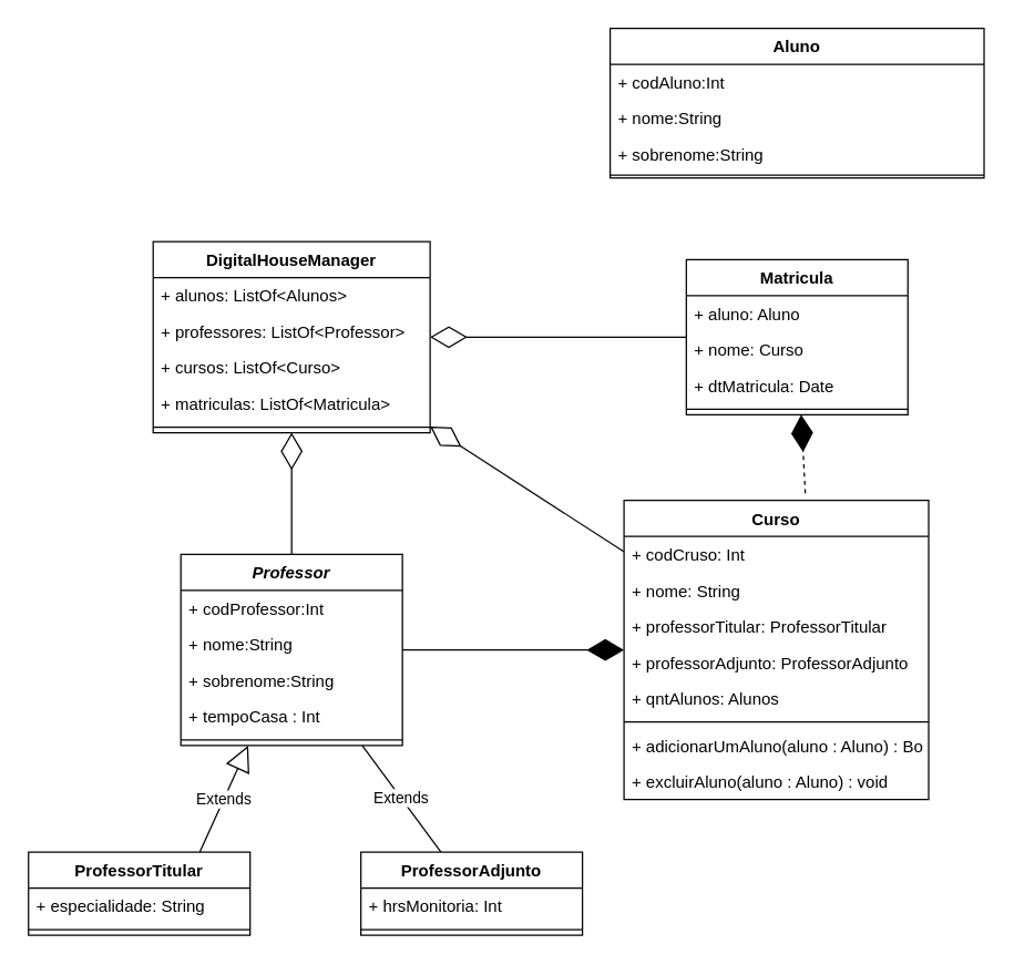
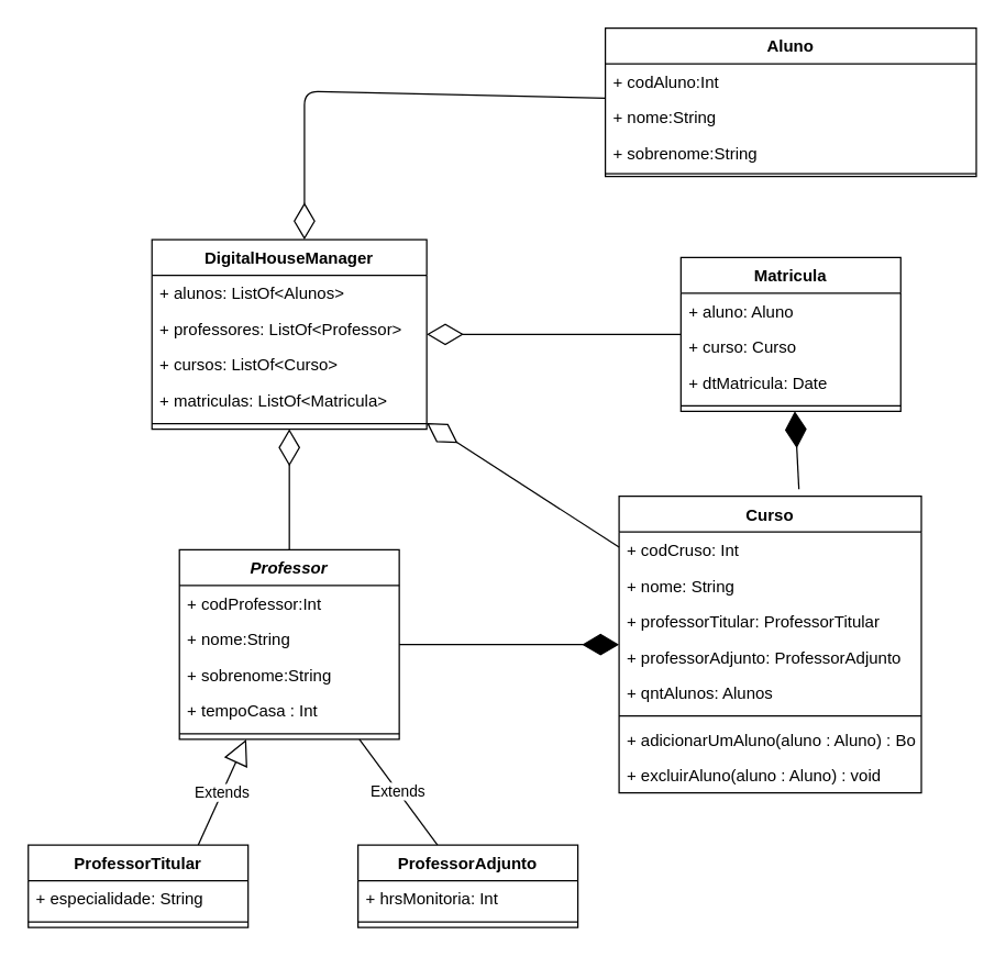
  <mxCell id="0" />
  <mxCell id="1" parent="0" />
  <mxCell id="2" value="Extends" style="endArrow=block;endSize=16;endFill=0;html=1;" edge="1" parent="1" target="13"><mxGeometry width="160" relative="1" as="geometry"><mxPoint x="143.636" y="615" as="sourcePoint" /><mxPoint x="696" y="912" as="targetPoint" /></mxGeometry></mxCell>
  <mxCell id="3" value="Extends" style="endArrow=none;endSize=16;endFill=0;html=1;" edge="1" parent="1" source="19" target="13"><mxGeometry width="160" relative="1" as="geometry"><mxPoint x="536" y="912" as="sourcePoint" /><mxPoint x="696" y="912" as="targetPoint" /></mxGeometry></mxCell>
  <mxCell id="4" value="" style="endArrow=diamondThin;endFill=1;endSize=24;html=1;" edge="1" parent="1" source="13" target="33"><mxGeometry width="160" relative="1" as="geometry"><mxPoint x="390" y="400" as="sourcePoint" /><mxPoint x="550" y="400" as="targetPoint" /></mxGeometry></mxCell>
- <mxCell id="5" value="" style="endArrow=diamondThin;endFill=1;endSize=24;html=1;exitX=0.595;exitY=-0.024;exitDx=0;exitDy=0;exitPerimeter=0;dashed=1;" edge="1" parent="1" source="33" target="42"><mxGeometry width="160" relative="1" as="geometry"><mxPoint x="200" y="560" as="sourcePoint" /><mxPoint x="360" y="560" as="targetPoint" /></mxGeometry></mxCell>
+ <mxCell id="5" value="" style="endArrow=diamondThin;endFill=1;endSize=24;html=1;exitX=0.595;exitY=-0.024;exitDx=0;exitDy=0;exitPerimeter=0;" edge="1" parent="1" source="33" target="42"><mxGeometry width="160" relative="1" as="geometry"><mxPoint x="200" y="560" as="sourcePoint" /><mxPoint x="360" y="560" as="targetPoint" /></mxGeometry></mxCell>
  <mxCell id="6" value="" style="endArrow=diamondThin;endFill=0;endSize=24;html=1;" edge="1" parent="1" source="13" target="22"><mxGeometry width="160" relative="1" as="geometry"><mxPoint x="210" y="340" as="sourcePoint" /><mxPoint x="370" y="340" as="targetPoint" /></mxGeometry></mxCell>
  <mxCell id="7" value="" style="endArrow=diamondThin;endFill=0;endSize=24;html=1;" edge="1" parent="1" source="33" target="22"><mxGeometry width="160" relative="1" as="geometry"><mxPoint x="210" y="340" as="sourcePoint" /><mxPoint x="370" y="340" as="targetPoint" /></mxGeometry></mxCell>
  <mxCell id="8" value="" style="endArrow=diamondThin;endFill=0;endSize=24;html=1;" edge="1" parent="1" source="42" target="22"><mxGeometry width="160" relative="1" as="geometry"><mxPoint x="210" y="340" as="sourcePoint" /><mxPoint x="370" y="340" as="targetPoint" /></mxGeometry></mxCell>
+ <mxCell id="9" value="" style="endArrow=diamondThin;endFill=0;endSize=24;html=1;entryX=0.555;entryY=0;entryDx=0;entryDy=0;entryPerimeter=0;" edge="1" parent="1" source="28" target="22"><mxGeometry width="160" relative="1" as="geometry"><mxPoint x="210" y="340" as="sourcePoint" /><mxPoint x="370" y="340" as="targetPoint" /><Array as="points"><mxPoint x="221" y="66" /></Array></mxGeometry></mxCell>
  <mxCell id="10" value="ProfessorTitular&#10;" style="swimlane;fontStyle=1;align=center;verticalAlign=top;childLayout=stackLayout;horizontal=1;startSize=26;horizontalStack=0;resizeParent=1;resizeParentMax=0;resizeLast=0;collapsible=1;marginBottom=0;" vertex="1" parent="1"><mxGeometry y="615" width="160" height="60" as="geometry" x="20" /></mxCell>
  <mxCell id="11" value="+ especialidade: String" style="text;strokeColor=none;fillColor=none;align=left;verticalAlign=top;spacingLeft=4;spacingRight=4;overflow=hidden;rotatable=0;points=[[0,0.5],[1,0.5]];portConstraint=eastwest;" vertex="1" parent="10"><mxGeometry y="26" width="160" height="26" as="geometry" /></mxCell>
  <mxCell id="12" value="" style="line;strokeWidth=1;fillColor=none;align=left;verticalAlign=middle;spacingTop=-1;spacingLeft=3;spacingRight=3;rotatable=0;labelPosition=right;points=[];portConstraint=eastwest;" vertex="1" parent="10"><mxGeometry y="52" width="160" height="8" as="geometry" /></mxCell>
  <mxCell id="13" value="Professor" style="swimlane;fontStyle=3;align=center;verticalAlign=top;childLayout=stackLayout;horizontal=1;startSize=26;horizontalStack=0;resizeParent=1;resizeParentMax=0;resizeLast=0;collapsible=1;marginBottom=0;" vertex="1" parent="1"><mxGeometry x="130" y="400" width="160" height="138" as="geometry" /></mxCell>
  <mxCell id="14" value="+ codProfessor:Int" style="text;strokeColor=none;fillColor=none;align=left;verticalAlign=top;spacingLeft=4;spacingRight=4;overflow=hidden;rotatable=0;points=[[0,0.5],[1,0.5]];portConstraint=eastwest;" vertex="1" parent="13"><mxGeometry y="26" width="160" height="26" as="geometry" /></mxCell>
  <mxCell id="15" value="+ nome:String" style="text;strokeColor=none;fillColor=none;align=left;verticalAlign=top;spacingLeft=4;spacingRight=4;overflow=hidden;rotatable=0;points=[[0,0.5],[1,0.5]];portConstraint=eastwest;" vertex="1" parent="13"><mxGeometry y="52" width="160" height="26" as="geometry" /></mxCell>
  <mxCell id="16" value="+ sobrenome:String" style="text;strokeColor=none;fillColor=none;align=left;verticalAlign=top;spacingLeft=4;spacingRight=4;overflow=hidden;rotatable=0;points=[[0,0.5],[1,0.5]];portConstraint=eastwest;" vertex="1" parent="13"><mxGeometry y="78" width="160" height="26" as="geometry" /></mxCell>
  <mxCell id="17" value="+ tempoCasa : Int" style="text;strokeColor=none;fillColor=none;align=left;verticalAlign=top;spacingLeft=4;spacingRight=4;overflow=hidden;rotatable=0;points=[[0,0.5],[1,0.5]];portConstraint=eastwest;" vertex="1" parent="13"><mxGeometry y="104" width="160" height="26" as="geometry" /></mxCell>
  <mxCell id="18" value="" style="line;strokeWidth=1;fillColor=none;align=left;verticalAlign=middle;spacingTop=-1;spacingLeft=3;spacingRight=3;rotatable=0;labelPosition=right;points=[];portConstraint=eastwest;" vertex="1" parent="13"><mxGeometry y="130" width="160" height="8" as="geometry" /></mxCell>
  <mxCell id="19" value="ProfessorAdjunto" style="swimlane;fontStyle=1;align=center;verticalAlign=top;childLayout=stackLayout;horizontal=1;startSize=26;horizontalStack=0;resizeParent=1;resizeParentMax=0;resizeLast=0;collapsible=1;marginBottom=0;" vertex="1" parent="1"><mxGeometry x="260" y="615" width="160" height="60" as="geometry" /></mxCell>
  <mxCell id="20" value="+ hrsMonitoria: Int" style="text;strokeColor=none;fillColor=none;align=left;verticalAlign=top;spacingLeft=4;spacingRight=4;overflow=hidden;rotatable=0;points=[[0,0.5],[1,0.5]];portConstraint=eastwest;" vertex="1" parent="19"><mxGeometry y="26" width="160" height="26" as="geometry" /></mxCell>
  <mxCell id="21" value="" style="line;strokeWidth=1;fillColor=none;align=left;verticalAlign=middle;spacingTop=-1;spacingLeft=3;spacingRight=3;rotatable=0;labelPosition=right;points=[];portConstraint=eastwest;" vertex="1" parent="19"><mxGeometry y="52" width="160" height="8" as="geometry" /></mxCell>
  <mxCell id="22" value="DigitalHouseManager" style="swimlane;fontStyle=1;align=center;verticalAlign=top;childLayout=stackLayout;horizontal=1;startSize=26;horizontalStack=0;resizeParent=1;resizeParentMax=0;resizeLast=0;collapsible=1;marginBottom=0;" vertex="1" parent="1"><mxGeometry x="110" y="174" width="200" height="138" as="geometry" /></mxCell>
  <mxCell id="23" value="+ alunos: ListOf&lt;Alunos&gt;" style="text;strokeColor=none;fillColor=none;align=left;verticalAlign=top;spacingLeft=4;spacingRight=4;overflow=hidden;rotatable=0;points=[[0,0.5],[1,0.5]];portConstraint=eastwest;" vertex="1" parent="22"><mxGeometry y="26" width="200" height="26" as="geometry" /></mxCell>
  <mxCell id="24" value="+ professores: ListOf&lt;Professor&gt;" style="text;strokeColor=none;fillColor=none;align=left;verticalAlign=top;spacingLeft=4;spacingRight=4;overflow=hidden;rotatable=0;points=[[0,0.5],[1,0.5]];portConstraint=eastwest;" vertex="1" parent="22"><mxGeometry y="52" width="200" height="26" as="geometry" /></mxCell>
  <mxCell id="25" value="+ cursos: ListOf&lt;Curso&gt;" style="text;strokeColor=none;fillColor=none;align=left;verticalAlign=top;spacingLeft=4;spacingRight=4;overflow=hidden;rotatable=0;points=[[0,0.5],[1,0.5]];portConstraint=eastwest;" vertex="1" parent="22"><mxGeometry y="78" width="200" height="26" as="geometry" /></mxCell>
  <mxCell id="26" value="+ matriculas: ListOf&lt;Matricula&gt;" style="text;strokeColor=none;fillColor=none;align=left;verticalAlign=top;spacingLeft=4;spacingRight=4;overflow=hidden;rotatable=0;points=[[0,0.5],[1,0.5]];portConstraint=eastwest;" vertex="1" parent="22"><mxGeometry y="104" width="200" height="26" as="geometry" /></mxCell>
  <mxCell id="27" value="" style="line;strokeWidth=1;fillColor=none;align=left;verticalAlign=middle;spacingTop=-1;spacingLeft=3;spacingRight=3;rotatable=0;labelPosition=right;points=[];portConstraint=eastwest;" vertex="1" parent="22"><mxGeometry y="130" width="200" height="8" as="geometry" /></mxCell>
  <mxCell id="28" value="Aluno" style="swimlane;fontStyle=1;align=center;verticalAlign=top;childLayout=stackLayout;horizontal=1;startSize=26;horizontalStack=0;resizeParent=1;resizeParentMax=0;resizeLast=0;collapsible=1;marginBottom=0;" vertex="1" parent="1"><mxGeometry x="440" y="20" width="270" height="108" as="geometry" /></mxCell>
  <mxCell id="29" value="+ codAluno:Int" style="text;strokeColor=none;fillColor=none;align=left;verticalAlign=top;spacingLeft=4;spacingRight=4;overflow=hidden;rotatable=0;points=[[0,0.5],[1,0.5]];portConstraint=eastwest;" vertex="1" parent="28"><mxGeometry y="26" width="270" height="26" as="geometry" /></mxCell>
  <mxCell id="30" value="+ nome:String" style="text;strokeColor=none;fillColor=none;align=left;verticalAlign=top;spacingLeft=4;spacingRight=4;overflow=hidden;rotatable=0;points=[[0,0.5],[1,0.5]];portConstraint=eastwest;" vertex="1" parent="28"><mxGeometry y="52" width="270" height="26" as="geometry" /></mxCell>
  <mxCell id="31" value="+ sobrenome:String" style="text;strokeColor=none;fillColor=none;align=left;verticalAlign=top;spacingLeft=4;spacingRight=4;overflow=hidden;rotatable=0;points=[[0,0.5],[1,0.5]];portConstraint=eastwest;" vertex="1" parent="28"><mxGeometry y="78" width="270" height="26" as="geometry" /></mxCell>
  <mxCell id="32" value="" style="line;strokeWidth=1;fillColor=none;align=left;verticalAlign=middle;spacingTop=-1;spacingLeft=3;spacingRight=3;rotatable=0;labelPosition=right;points=[];portConstraint=eastwest;" vertex="1" parent="28"><mxGeometry y="104" width="270" height="4" as="geometry" /></mxCell>
  <mxCell id="33" value="Curso" style="swimlane;fontStyle=1;align=center;verticalAlign=top;childLayout=stackLayout;horizontal=1;startSize=26;horizontalStack=0;resizeParent=1;resizeParentMax=0;resizeLast=0;collapsible=1;marginBottom=0;" vertex="1" parent="1"><mxGeometry x="450" y="361" width="220" height="216" as="geometry" /></mxCell>
  <mxCell id="34" value="+ codCruso: Int" style="text;strokeColor=none;fillColor=none;align=left;verticalAlign=top;spacingLeft=4;spacingRight=4;overflow=hidden;rotatable=0;points=[[0,0.5],[1,0.5]];portConstraint=eastwest;" vertex="1" parent="33"><mxGeometry y="26" width="220" height="26" as="geometry" /></mxCell>
  <mxCell id="35" value="+ nome: String&#10;" style="text;strokeColor=none;fillColor=none;align=left;verticalAlign=top;spacingLeft=4;spacingRight=4;overflow=hidden;rotatable=0;points=[[0,0.5],[1,0.5]];portConstraint=eastwest;" vertex="1" parent="33"><mxGeometry y="52" width="220" height="26" as="geometry" /></mxCell>
  <mxCell id="36" value="+ professorTitular: ProfessorTitular&#10;" style="text;strokeColor=none;fillColor=none;align=left;verticalAlign=top;spacingLeft=4;spacingRight=4;overflow=hidden;rotatable=0;points=[[0,0.5],[1,0.5]];portConstraint=eastwest;" vertex="1" parent="33"><mxGeometry y="78" width="220" height="26" as="geometry" /></mxCell>
  <mxCell id="37" value="+ professorAdjunto: ProfessorAdjunto&#10;" style="text;strokeColor=none;fillColor=none;align=left;verticalAlign=top;spacingLeft=4;spacingRight=4;overflow=hidden;rotatable=0;points=[[0,0.5],[1,0.5]];portConstraint=eastwest;" vertex="1" parent="33"><mxGeometry y="104" width="220" height="26" as="geometry" /></mxCell>
  <mxCell id="38" value="+ qntAlunos: Alunos&#10;" style="text;strokeColor=none;fillColor=none;align=left;verticalAlign=top;spacingLeft=4;spacingRight=4;overflow=hidden;rotatable=0;points=[[0,0.5],[1,0.5]];portConstraint=eastwest;" vertex="1" parent="33"><mxGeometry y="130" width="220" height="26" as="geometry" /></mxCell>
  <mxCell id="39" value="" style="line;strokeWidth=1;fillColor=none;align=left;verticalAlign=middle;spacingTop=-1;spacingLeft=3;spacingRight=3;rotatable=0;labelPosition=right;points=[];portConstraint=eastwest;" vertex="1" parent="33"><mxGeometry y="156" width="220" height="8" as="geometry" /></mxCell>
  <mxCell id="40" value="+ adicionarUmAluno(aluno : Aluno) : Boolean" style="text;strokeColor=none;fillColor=none;align=left;verticalAlign=top;spacingLeft=4;spacingRight=4;overflow=hidden;rotatable=0;points=[[0,0.5],[1,0.5]];portConstraint=eastwest;" vertex="1" parent="33"><mxGeometry y="164" width="220" height="26" as="geometry" /></mxCell>
  <mxCell id="41" value="+ excluirAluno(aluno : Aluno) : void" style="text;strokeColor=none;fillColor=none;align=left;verticalAlign=top;spacingLeft=4;spacingRight=4;overflow=hidden;rotatable=0;points=[[0,0.5],[1,0.5]];portConstraint=eastwest;" vertex="1" parent="33"><mxGeometry y="190" width="220" height="26" as="geometry" /></mxCell>
  <mxCell id="42" value="Matricula" style="swimlane;fontStyle=1;align=center;verticalAlign=top;childLayout=stackLayout;horizontal=1;startSize=26;horizontalStack=0;resizeParent=1;resizeParentMax=0;resizeLast=0;collapsible=1;marginBottom=0;" vertex="1" parent="1"><mxGeometry x="495" y="187" width="160" height="112" as="geometry" /></mxCell>
  <mxCell id="43" value="+ aluno: Aluno" style="text;strokeColor=none;fillColor=none;align=left;verticalAlign=top;spacingLeft=4;spacingRight=4;overflow=hidden;rotatable=0;points=[[0,0.5],[1,0.5]];portConstraint=eastwest;" vertex="1" parent="42"><mxGeometry y="26" width="160" height="26" as="geometry" /></mxCell>
- <mxCell id="44" value="+ nome: Curso" style="text;strokeColor=none;fillColor=none;align=left;verticalAlign=top;spacingLeft=4;spacingRight=4;overflow=hidden;rotatable=0;points=[[0,0.5],[1,0.5]];portConstraint=eastwest;" vertex="1" parent="42"><mxGeometry y="52" width="160" height="26" as="geometry" /></mxCell>
+ <mxCell id="44" value="+ curso: Curso" style="text;strokeColor=none;fillColor=none;align=left;verticalAlign=top;spacingLeft=4;spacingRight=4;overflow=hidden;rotatable=0;points=[[0,0.5],[1,0.5]];portConstraint=eastwest;" vertex="1" parent="42"><mxGeometry y="52" width="160" height="26" as="geometry" /></mxCell>
  <mxCell id="45" value="+ dtMatricula: Date" style="text;strokeColor=none;fillColor=none;align=left;verticalAlign=top;spacingLeft=4;spacingRight=4;overflow=hidden;rotatable=0;points=[[0,0.5],[1,0.5]];portConstraint=eastwest;" vertex="1" parent="42"><mxGeometry y="78" width="160" height="26" as="geometry" /></mxCell>
  <mxCell id="46" value="" style="line;strokeWidth=1;fillColor=none;align=left;verticalAlign=middle;spacingTop=-1;spacingLeft=3;spacingRight=3;rotatable=0;labelPosition=right;points=[];portConstraint=eastwest;" vertex="1" parent="42"><mxGeometry y="104" width="160" height="8" as="geometry" /></mxCell>
